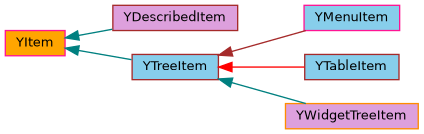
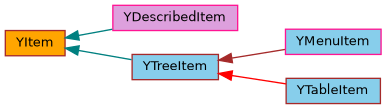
  digraph {
    rankdir=LR
    node [color=brown fillcolor=skyblue fontname=Helvetica fontsize=10 shape=box style=filled]
    edge [color=teal dir=back fontname=Helvetica fontsize=10 labelfontname=Helvetica labelfontsize=10 style=solid]
-   n1 [color=deeppink fillcolor=orange height=0.2 label=YItem width=0.4]
-   n2 [fillcolor=plum height=0.2 label=YDescribedItem width=0.4]
+   n1 [fillcolor=orange height=0.2 label=YItem width=0.4]
+   n2 [color=deeppink fillcolor=plum height=0.2 label=YDescribedItem width=0.4]
    n3 [height=0.2 label=YTreeItem width=0.4]
    n4 [color=deeppink height=0.2 label=YMenuItem width=0.4]
    n5 [height=0.2 label=YTableItem width=0.4]
-   n6 [color=darkorange fillcolor=plum height=0.2 label=YWidgetTreeItem width=0.4]
    n1 -> n2
    n1 -> n3
    n3 -> n4 [color=brown]
    n3 -> n5 [color=red]
-   n3 -> n6
  }
